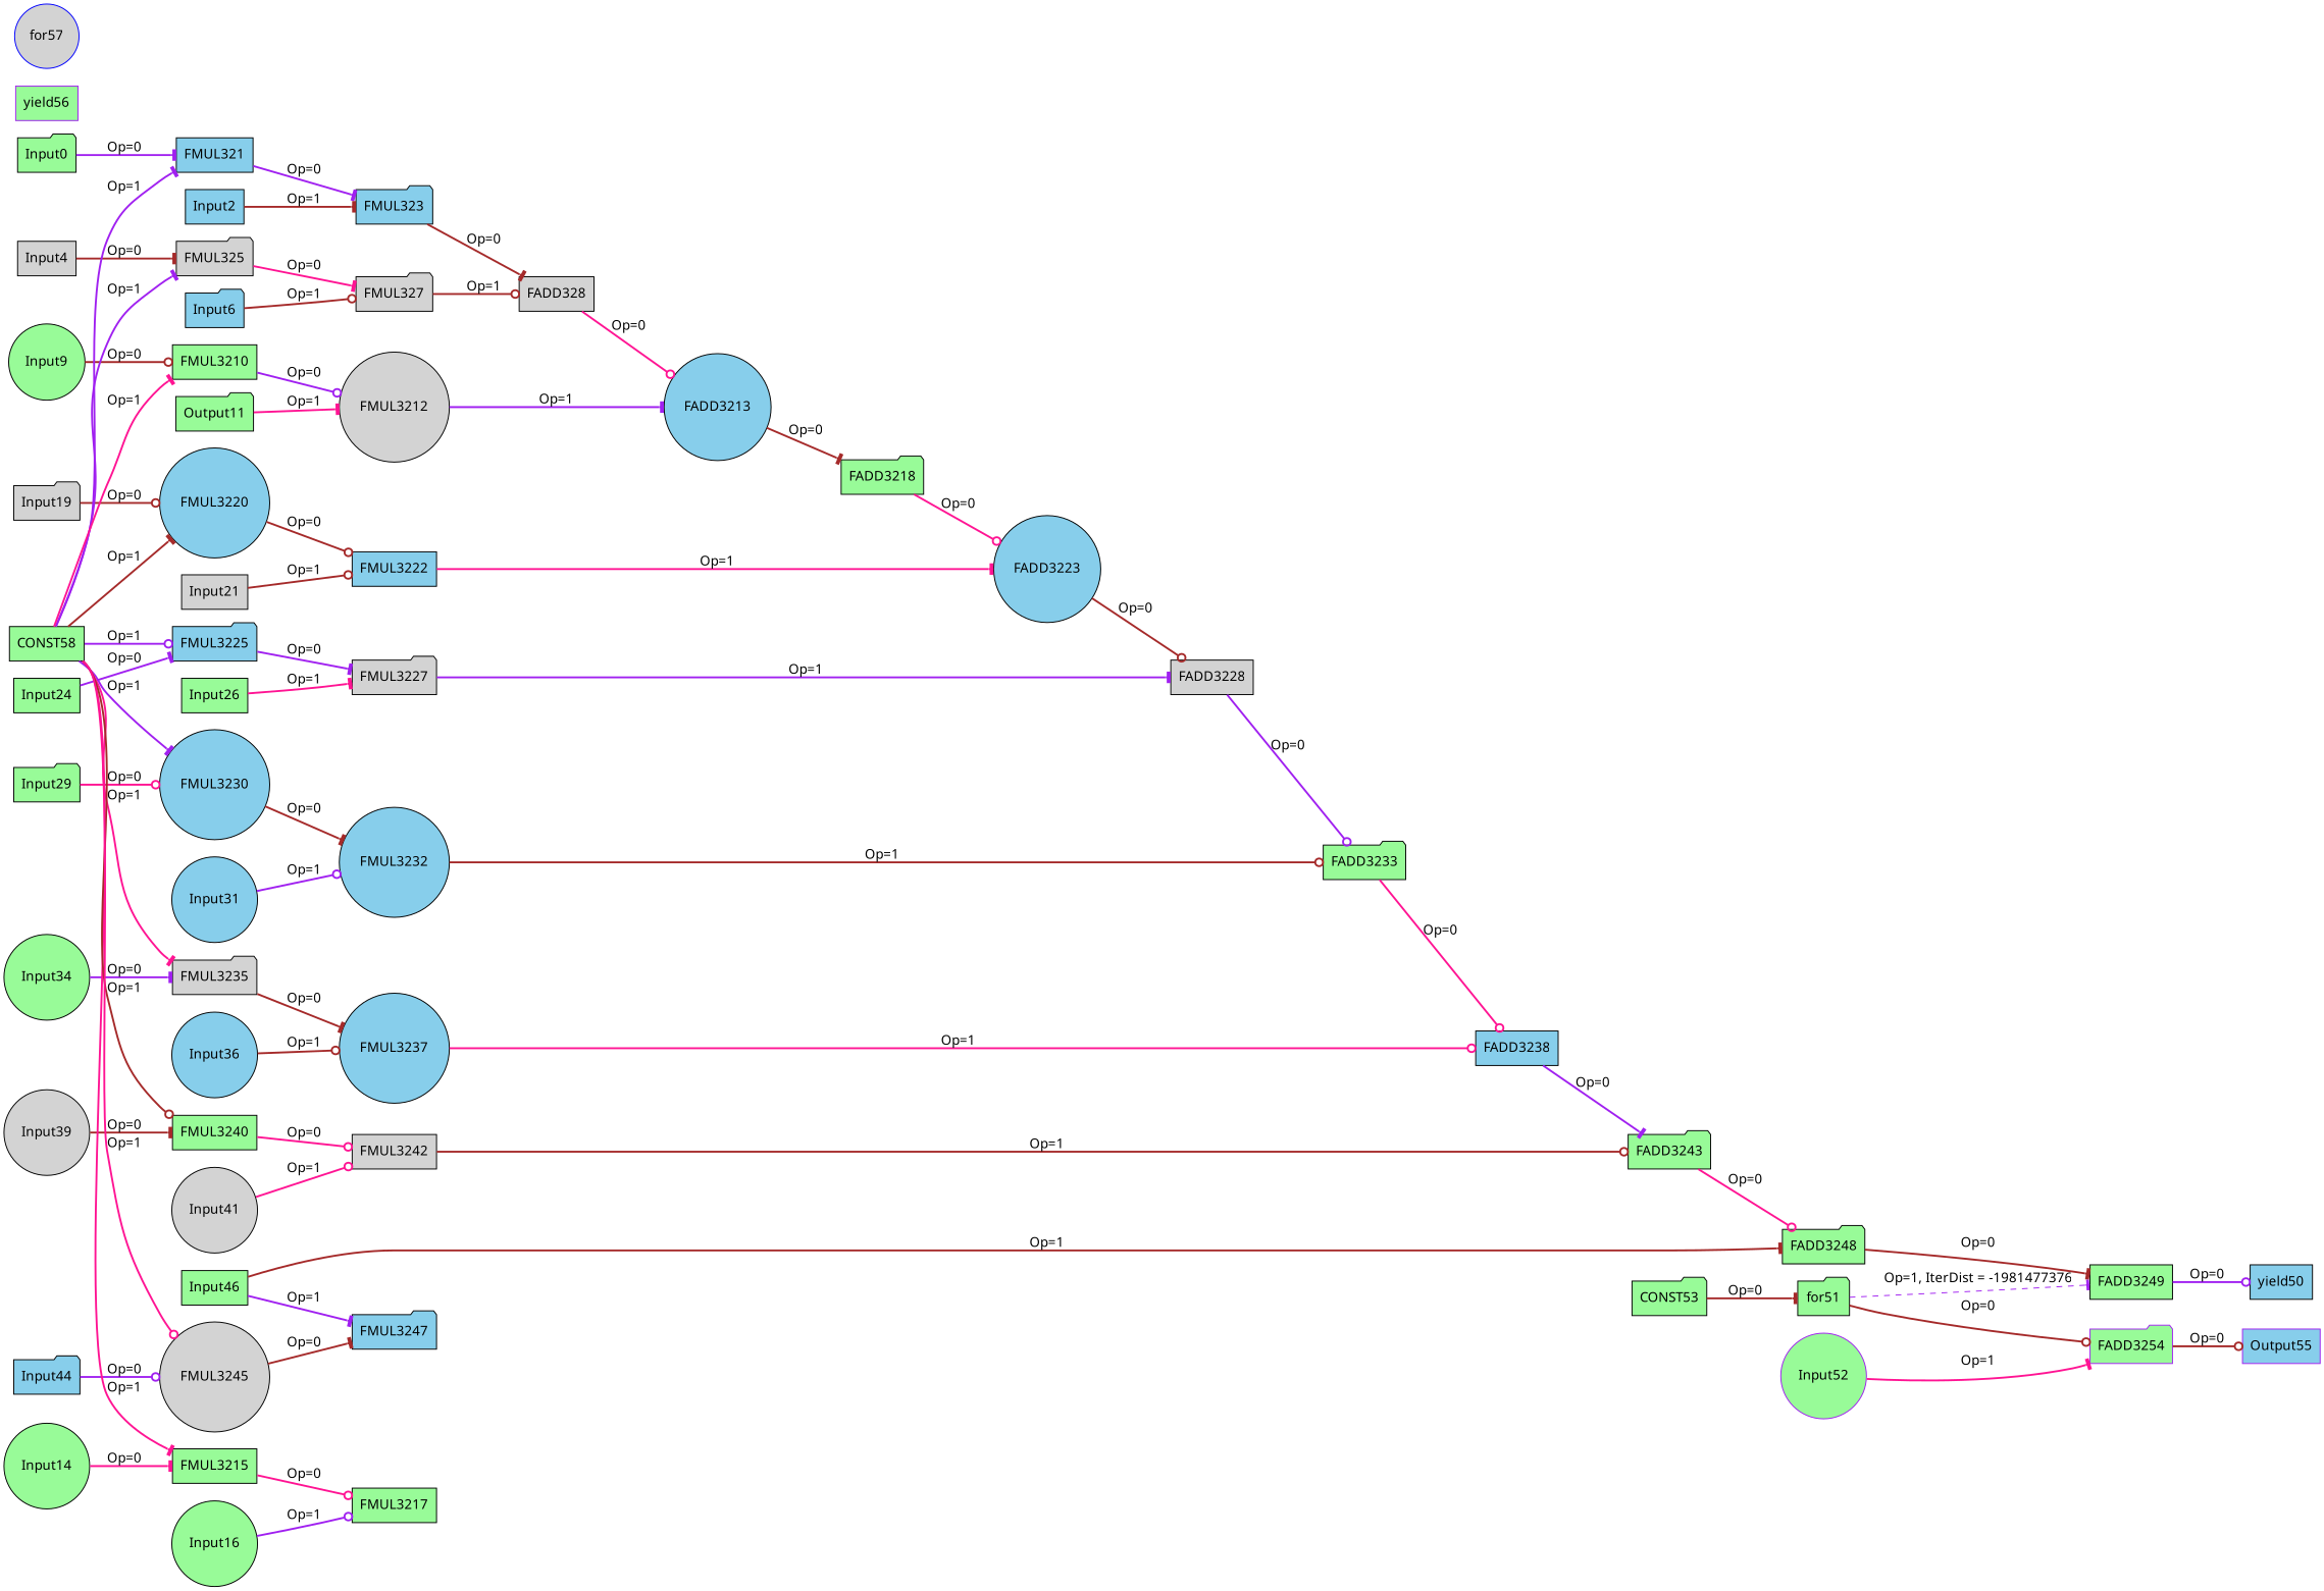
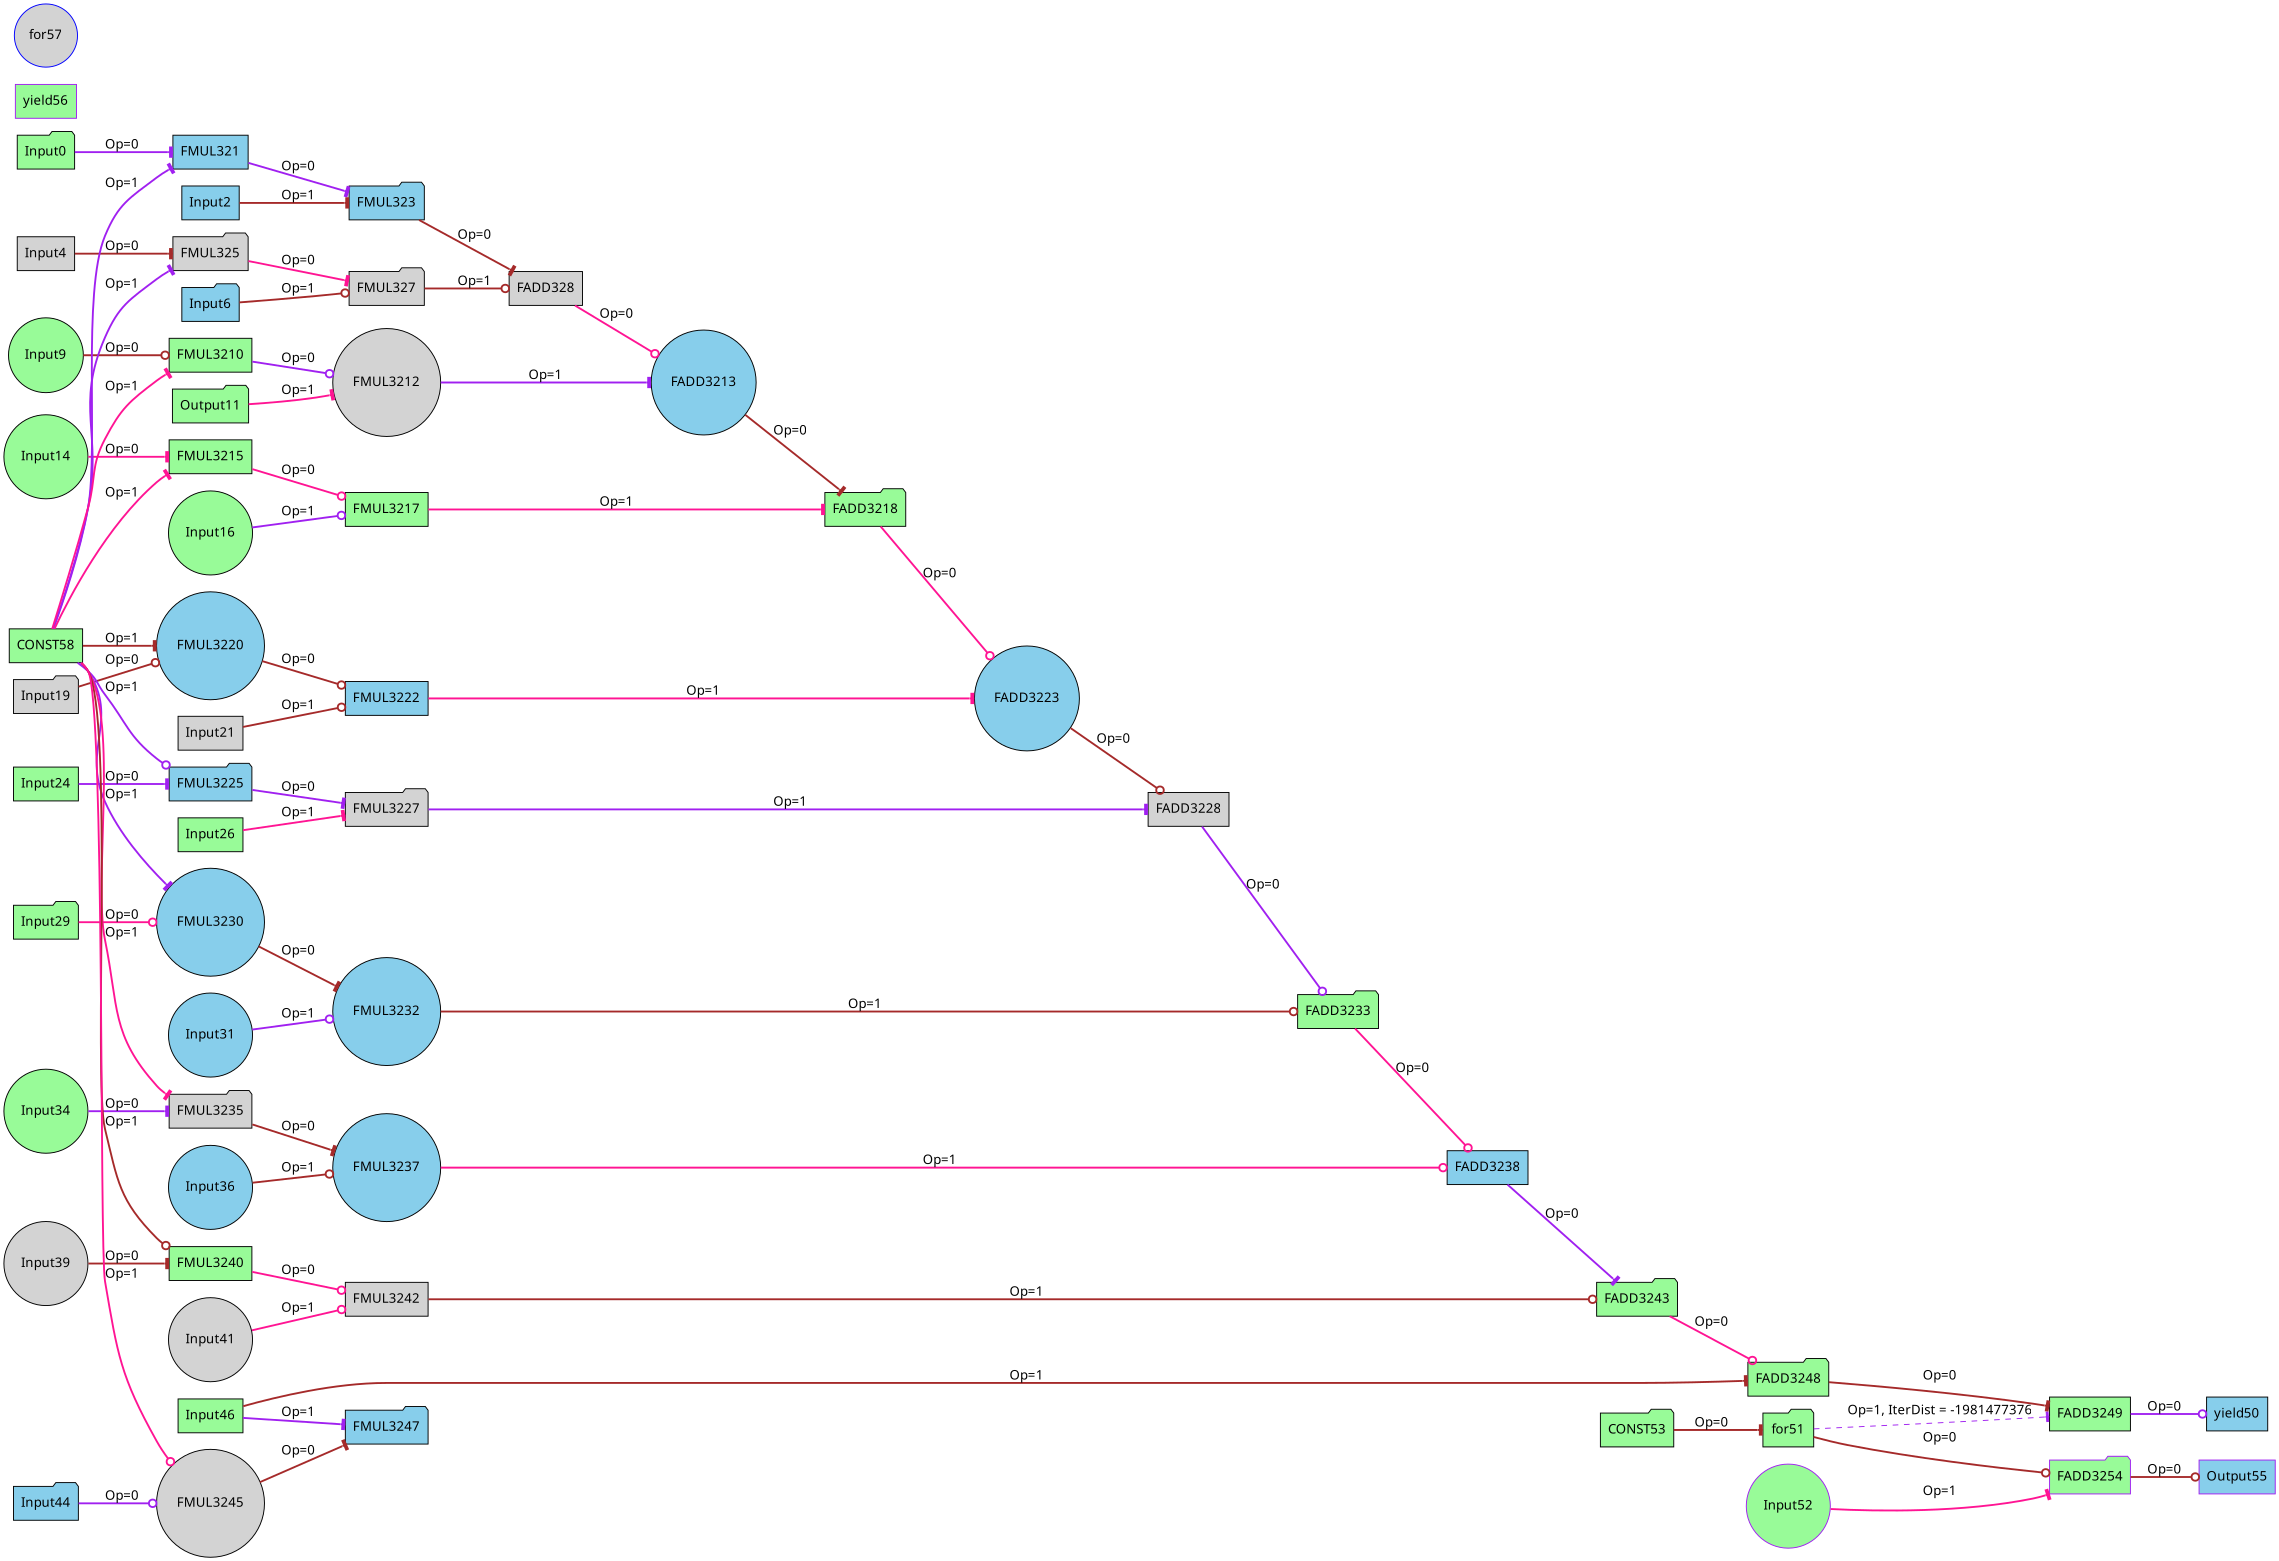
  digraph {
    fontname="Noto Sans"
    rankdir=LR
    node [color=black fillcolor=palegreen fontname="Noto Sans" opcode=Input shape=box style=filled]
    edge [arrowhead=tee color=brown fontname="Noto Sans" operand=0 style=bold]
    Input0 [offset="0,0" pattern="40,3,-80,25" ref_name=kernel_gemm_1_1 shape=folder]
    FMUL321 [fillcolor=skyblue opcode=FMUL32]
    FMUL323 [fillcolor=skyblue opcode=FMUL32 shape=folder]
    FADD328 [fillcolor=lightgrey opcode=FADD32]
    Input2 [fillcolor=skyblue offset="0,0" pattern="1000,3,-1996,25" ref_name=kernel_gemm_1_2]
    FADD3213 [fillcolor=skyblue opcode=FADD32 shape=circle]
    Input4 [fillcolor=lightgrey offset="0,4" pattern="40,3,-80,25" ref_name=kernel_gemm_1_1]
    FMUL325 [fillcolor=lightgrey opcode=FMUL32 shape=folder]
    FMUL327 [fillcolor=lightgrey opcode=FMUL32 shape=folder]
    Input6 [fillcolor=skyblue offset="0,100" pattern="1000,3,-1996,25" ref_name=kernel_gemm_1_2 shape=folder]
    FADD3218 [opcode=FADD32 shape=folder]
    Input9 [offset="0,8" pattern="40,3,-80,25" ref_name=kernel_gemm_1_1 shape=circle]
    FMUL3210 [opcode=FMUL32]
    FMUL3212 [fillcolor=lightgrey opcode=FMUL32 shape=circle]
    n15 [label=Output11 offset="0,200" pattern="1000,3,-1996,25" ref_name=kernel_gemm_1_2 shape=folder]
    FADD3223 [fillcolor=skyblue opcode=FADD32 shape=circle]
    Input14 [offset="0,12" pattern="40,3,-80,25" ref_name=kernel_gemm_1_1 shape=circle]
    FMUL3215 [opcode=FMUL32]
    FMUL3217 [opcode=FMUL32]
    Input16 [offset="0,300" pattern="1000,3,-1996,25" ref_name=kernel_gemm_1_2 shape=circle]
    FADD3228 [fillcolor=lightgrey opcode=FADD32]
    Input19 [fillcolor=lightgrey offset="0,16" pattern="40,3,-80,25" ref_name=kernel_gemm_1_1 shape=folder]
    FMUL3220 [fillcolor=skyblue opcode=FMUL32 shape=circle]
    FMUL3222 [fillcolor=skyblue opcode=FMUL32]
    Input21 [fillcolor=lightgrey offset="0,400" pattern="1000,3,-1996,25" ref_name=kernel_gemm_1_2]
    FADD3233 [opcode=FADD32 shape=folder]
    Input24 [offset="0,20" pattern="40,3,-80,25" ref_name=kernel_gemm_1_1]
    FMUL3225 [fillcolor=skyblue opcode=FMUL32 shape=folder]
    FMUL3227 [fillcolor=lightgrey opcode=FMUL32 shape=folder]
    Input26 [offset="0,500" pattern="1000,3,-1996,25" ref_name=kernel_gemm_1_2]
    FADD3238 [fillcolor=skyblue opcode=FADD32]
    Input29 [offset="0,24" pattern="40,3,-80,25" ref_name=kernel_gemm_1_1 shape=folder]
    FMUL3230 [fillcolor=skyblue opcode=FMUL32 shape=circle]
    FMUL3232 [fillcolor=skyblue opcode=FMUL32 shape=circle]
    Input31 [fillcolor=skyblue offset="0,600" pattern="1000,3,-1996,25" ref_name=kernel_gemm_1_2 shape=circle]
    FADD3243 [opcode=FADD32 shape=folder]
    Input34 [offset="0,28" pattern="40,3,-80,25" ref_name=kernel_gemm_1_1 shape=circle]
    FMUL3235 [fillcolor=lightgrey opcode=FMUL32 shape=folder]
    FMUL3237 [fillcolor=skyblue opcode=FMUL32 shape=circle]
    Input36 [fillcolor=skyblue offset="0,700" pattern="1000,3,-1996,25" ref_name=kernel_gemm_1_2 shape=circle]
    FADD3248 [opcode=FADD32 shape=folder]
    Input39 [fillcolor=lightgrey offset="0,32" pattern="40,3,-80,25" ref_name=kernel_gemm_1_1 shape=circle]
    FMUL3240 [opcode=FMUL32]
    FMUL3242 [fillcolor=lightgrey opcode=FMUL32]
    Input41 [fillcolor=lightgrey offset="0,800" pattern="1000,3,-1996,25" ref_name=kernel_gemm_1_2 shape=circle]
    FADD3249 [opcode=FADD32]
    Input44 [fillcolor=skyblue offset="0,36" pattern="40,3,-80,25" ref_name=kernel_gemm_1_1 shape=folder]
    FMUL3245 [fillcolor=lightgrey opcode=FMUL32 shape=circle]
    FMUL3247 [fillcolor=skyblue opcode=FMUL32 shape=folder]
    Input46 [offset="0,900" pattern="1000,3,-1996,25" ref_name=kernel_gemm_1_2]
    yield50 [fillcolor=skyblue opcode=yield]
    for51 [opcode=for shape=folder]
    FADD3254 [color=purple opcode=FADD32 shape=folder]
    Output55 [color=purple fillcolor=skyblue offset="0,0" opcode=Output pattern="0,3,4,25" ref_name=kernel_gemm_1_3]
    Input52 [color=purple offset="0,0" pattern="0,3,4,25" ref_name=kernel_gemm_1_0 shape=circle]
    CONST53 [opcode=CONST shape=folder value="0x00000000"]
    yield56 [color=purple opcode=yield]
    for57 [color=blue fillcolor=lightgrey opcode=for shape=circle]
    CONST58 [opcode=CONST value="0x3FC00000"]
    Input0 -> FMUL321 [color=purple label="Op=0"]
    FMUL321 -> FMUL323 [color=purple label="Op=0"]
    FMUL323 -> FADD328 [label="Op=0"]
    FADD328 -> FADD3213 [arrowhead=odot color=deeppink label="Op=0"]
    Input2 -> FMUL323 [label="Op=1" operand=1]
    FADD3213 -> FADD3218 [label="Op=0"]
    Input4 -> FMUL325 [label="Op=0"]
    FMUL325 -> FMUL327 [color=deeppink label="Op=0"]
    FMUL327 -> FADD328 [arrowhead=odot label="Op=1" operand=1]
    Input6 -> FMUL327 [arrowhead=odot label="Op=1" operand=1]
    FADD3218 -> FADD3223 [arrowhead=odot color=deeppink label="Op=0"]
    Input9 -> FMUL3210 [arrowhead=odot label="Op=0"]
    FMUL3210 -> FMUL3212 [arrowhead=odot color=purple label="Op=0"]
    FMUL3212 -> FADD3213 [color=purple label="Op=1" operand=1]
    n15 -> FMUL3212 [color=deeppink label="Op=1" operand=1]
    FADD3223 -> FADD3228 [arrowhead=odot label="Op=0"]
    Input14 -> FMUL3215 [color=deeppink label="Op=0"]
    FMUL3215 -> FMUL3217 [arrowhead=odot color=deeppink label="Op=0"]
+   FMUL3217 -> FADD3218 [color=deeppink label="Op=1" operand=1]
    Input16 -> FMUL3217 [arrowhead=odot color=purple label="Op=1" operand=1]
    FADD3228 -> FADD3233 [arrowhead=odot color=purple label="Op=0"]
    Input19 -> FMUL3220 [arrowhead=odot label="Op=0"]
    FMUL3220 -> FMUL3222 [arrowhead=odot label="Op=0"]
    FMUL3222 -> FADD3223 [color=deeppink label="Op=1" operand=1]
    Input21 -> FMUL3222 [arrowhead=odot label="Op=1" operand=1]
    FADD3233 -> FADD3238 [arrowhead=odot color=deeppink label="Op=0"]
    Input24 -> FMUL3225 [color=purple label="Op=0"]
    FMUL3225 -> FMUL3227 [color=purple label="Op=0"]
    FMUL3227 -> FADD3228 [color=purple label="Op=1" operand=1]
    Input26 -> FMUL3227 [color=deeppink label="Op=1" operand=1]
    FADD3238 -> FADD3243 [color=purple label="Op=0"]
    Input29 -> FMUL3230 [arrowhead=odot color=deeppink label="Op=0"]
    FMUL3230 -> FMUL3232 [label="Op=0"]
    FMUL3232 -> FADD3233 [arrowhead=odot label="Op=1" operand=1]
    Input31 -> FMUL3232 [arrowhead=odot color=purple label="Op=1" operand=1]
    FADD3243 -> FADD3248 [arrowhead=odot color=deeppink label="Op=0"]
    Input34 -> FMUL3235 [color=purple label="Op=0"]
    FMUL3235 -> FMUL3237 [label="Op=0"]
    FMUL3237 -> FADD3238 [arrowhead=odot color=deeppink label="Op=1" operand=1]
    Input36 -> FMUL3237 [arrowhead=odot label="Op=1" operand=1]
    FADD3248 -> FADD3249 [label="Op=0"]
    Input39 -> FMUL3240 [label="Op=0"]
    FMUL3240 -> FMUL3242 [arrowhead=odot color=deeppink label="Op=0"]
    FMUL3242 -> FADD3243 [arrowhead=odot label="Op=1" operand=1]
    Input41 -> FMUL3242 [arrowhead=odot color=deeppink label="Op=1" operand=1]
    FADD3249 -> yield50 [arrowhead=odot color=purple label="Op=0"]
    Input44 -> FMUL3245 [arrowhead=odot color=purple label="Op=0"]
    FMUL3245 -> FMUL3247 [label="Op=0"]
    Input46 -> FADD3248 [label="Op=1" operand=1]
    Input46 -> FMUL3247 [color=purple label="Op=1" operand=1]
    for51 -> FADD3249 [color=purple iterdist=-1981477376 label="Op=1, IterDist = -1981477376" operand=1 style=dashed]
    for51 -> FADD3254 [arrowhead=odot label="Op=0"]
    FADD3254 -> Output55 [arrowhead=odot label="Op=0"]
    Input52 -> FADD3254 [color=deeppink label="Op=1" operand=1]
    CONST53 -> for51 [label="Op=0"]
    CONST58 -> FMUL321 [color=purple label="Op=1" operand=1]
    CONST58 -> FMUL325 [color=purple label="Op=1" operand=1]
    CONST58 -> FMUL3210 [color=deeppink label="Op=1" operand=1]
    CONST58 -> FMUL3215 [color=deeppink label="Op=1" operand=1]
    CONST58 -> FMUL3220 [label="Op=1" operand=1]
    CONST58 -> FMUL3225 [arrowhead=odot color=purple label="Op=1" operand=1]
    CONST58 -> FMUL3230 [color=purple label="Op=1" operand=1]
    CONST58 -> FMUL3235 [color=deeppink label="Op=1" operand=1]
    CONST58 -> FMUL3240 [arrowhead=odot label="Op=1" operand=1]
    CONST58 -> FMUL3245 [arrowhead=odot color=deeppink label="Op=1" operand=1]
  }
